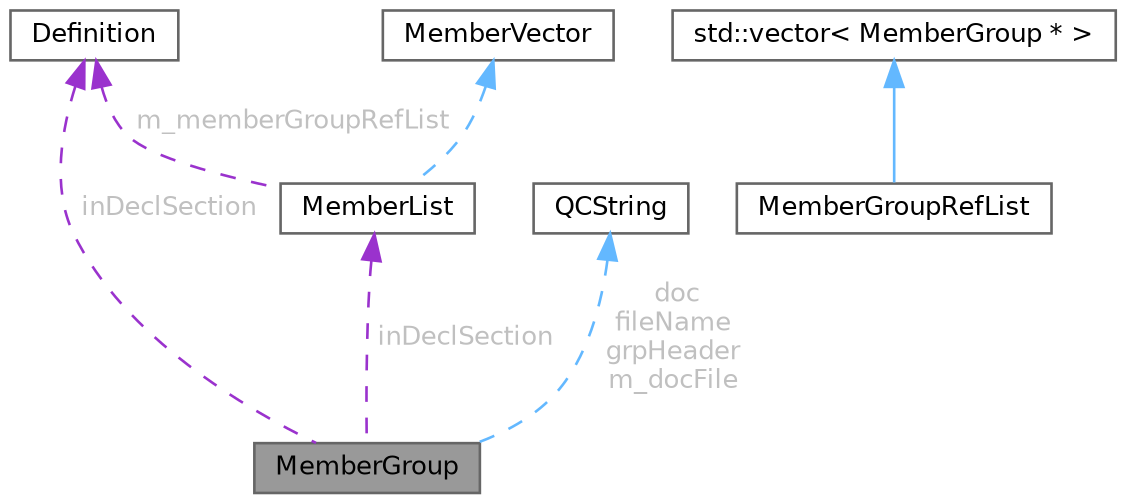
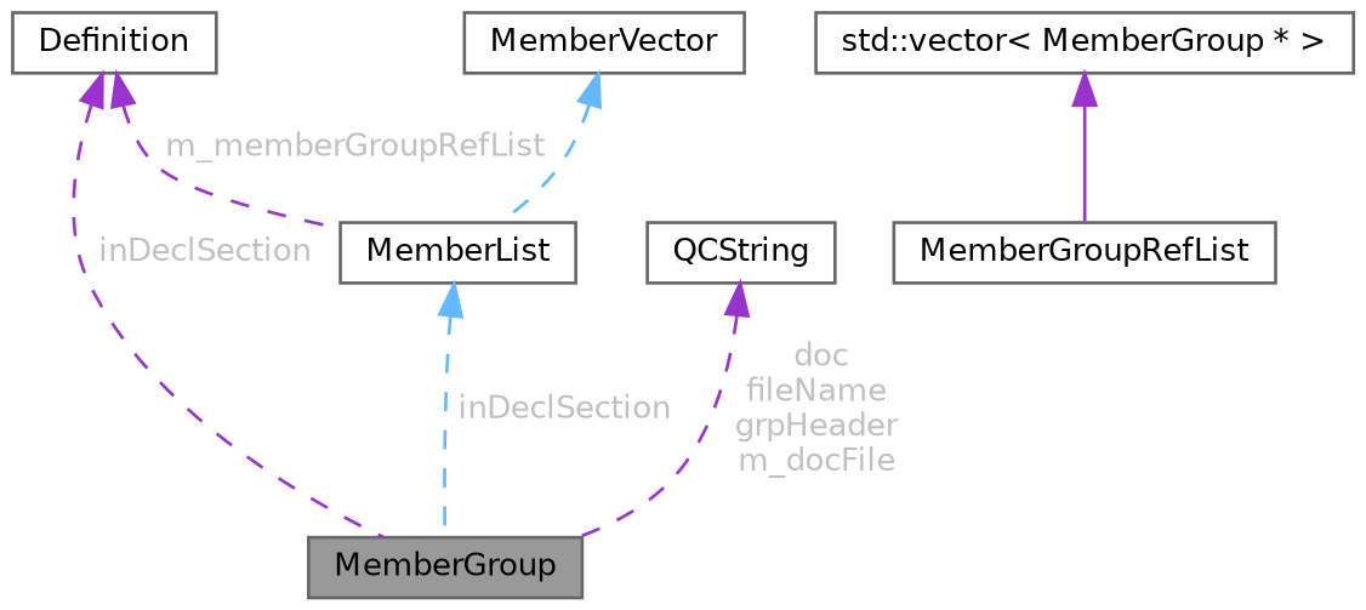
  digraph {
    node [color=gray40 fillcolor=white fontname=Helvetica fontsize=10 shape=box style=filled]
    edge [color=darkorchid3 dir=back fontcolor=grey fontname=Helvetica fontsize=10 labelfontname=Helvetica labelfontsize=10 style=dashed]
    n1 [fillcolor=grey60 fontcolor=black height=0.2 label=MemberGroup width=0.4]
    n2 [height=0.2 label=Definition width=0.4]
    n3 [height=0.2 label=MemberList width=0.4]
    n4 [height=0.2 label=MemberVector width=0.4]
    n5 [height=0.2 label=MemberGroupRefList width=0.4]
    n6 [height=0.2 label="std::vector\< MemberGroup * \>" width=0.4]
    n7 [height=0.2 label=QCString width=0.4]
    n2 -> n1 [label=" inDeclSection"]
    n2 -> n3 [label=" m_memberGroupRefList"]
-   n3 -> n1 [label=" inDeclSection"]
+   n3 -> n1 [color=steelblue1 label=" inDeclSection"]
    n4 -> n3 [color=steelblue1 fontcolor=""]
-   n6 -> n5 [color=steelblue1 style=solid fontcolor=""]
-   n7 -> n1 [color=steelblue1 label=" doc\nfileName\ngrpHeader\nm_docFile"]
+   n6 -> n5 [style=solid fontcolor=""]
+   n7 -> n1 [label=" doc\nfileName\ngrpHeader\nm_docFile"]
  }
